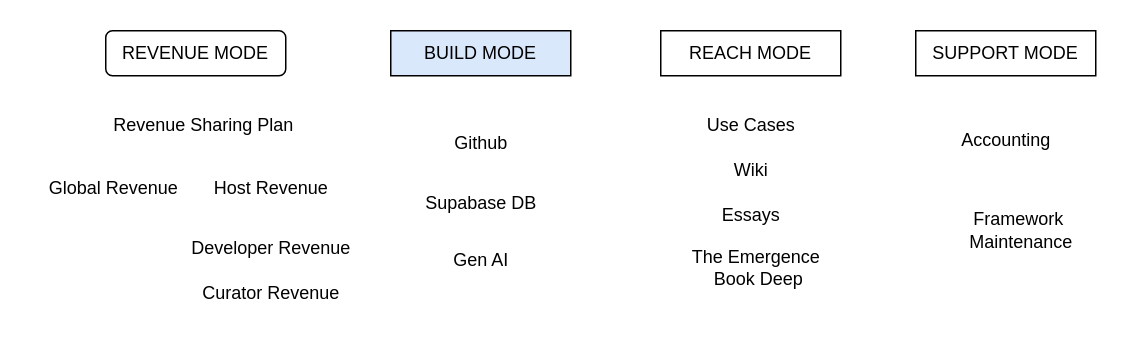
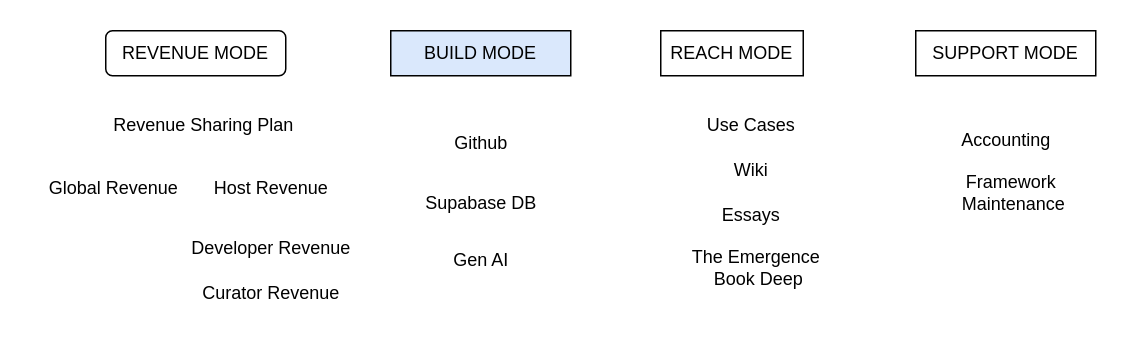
  <mxCell id="0" />
  <mxCell id="1" parent="0" />
  <mxCell id="2" value="Global Revenue" style="text;html=1;align=center;verticalAlign=middle;resizable=0;points=[];autosize=1;strokeColor=none;fillColor=none;" parent="1" vertex="1"><mxGeometry x="20" y="110" width="110" height="30" as="geometry" /></mxCell>
  <mxCell id="3" value="Host Revenue" style="text;html=1;align=center;verticalAlign=middle;resizable=0;points=[];autosize=1;strokeColor=none;fillColor=none;" parent="1" vertex="1"><mxGeometry x="130" y="110" width="100" height="30" as="geometry" /></mxCell>
  <mxCell id="4" value="Curator Revenue" style="text;html=1;align=center;verticalAlign=middle;resizable=0;points=[];autosize=1;strokeColor=none;fillColor=none;" parent="1" vertex="1"><mxGeometry x="125" y="180" width="110" height="30" as="geometry" /></mxCell>
  <mxCell id="5" value="Developer Revenue" style="text;html=1;align=center;verticalAlign=middle;resizable=0;points=[];autosize=1;strokeColor=none;fillColor=none;" parent="1" vertex="1"><mxGeometry x="115" y="150" width="130" height="30" as="geometry" /></mxCell>
  <mxCell id="6" value="Wiki" style="text;html=1;align=center;verticalAlign=middle;resizable=0;points=[];autosize=1;strokeColor=none;fillColor=none;" parent="1" vertex="1"><mxGeometry x="475" y="98" width="50" height="30" as="geometry" /></mxCell>
  <mxCell id="7" value="Github" style="text;html=1;align=center;verticalAlign=middle;resizable=0;points=[];autosize=1;strokeColor=none;fillColor=none;" parent="1" vertex="1"><mxGeometry x="290" y="80" width="60" height="30" as="geometry" /></mxCell>
  <mxCell id="8" value="Supabase DB" style="text;html=1;align=center;verticalAlign=middle;resizable=0;points=[];autosize=1;strokeColor=none;fillColor=none;" parent="1" vertex="1"><mxGeometry x="270" y="120" width="100" height="30" as="geometry" /></mxCell>
  <mxCell id="9" value="Use Cases" style="text;html=1;align=center;verticalAlign=middle;resizable=0;points=[];autosize=1;strokeColor=none;fillColor=none;" parent="1" vertex="1"><mxGeometry x="460" y="68" width="80" height="30" as="geometry" /></mxCell>
  <mxCell id="10" value="Essays" style="text;html=1;align=center;verticalAlign=middle;resizable=0;points=[];autosize=1;strokeColor=none;fillColor=none;" parent="1" vertex="1"><mxGeometry x="470" y="128" width="60" height="30" as="geometry" /></mxCell>
  <mxCell id="11" value="Revenue Sharing Plan" style="text;html=1;align=center;verticalAlign=middle;resizable=0;points=[];autosize=1;strokeColor=none;fillColor=none;" parent="1" vertex="1"><mxGeometry x="65" y="68" width="140" height="30" as="geometry" /></mxCell>
  <mxCell id="12" value="REVENUE MODE" style="whiteSpace=wrap;html=1;rounded=1;" parent="1" vertex="1"><mxGeometry x="70" y="20" width="120" height="30" as="geometry" /></mxCell>
  <mxCell id="13" value="BUILD MODE" style="rounded=0;whiteSpace=wrap;html=1;fillColor=#dae8fc;" parent="1" vertex="1"><mxGeometry x="260" y="20" width="120" height="30" as="geometry" /></mxCell>
- <mxCell id="14" value="REACH MODE" style="rounded=0;whiteSpace=wrap;html=1;" parent="1" vertex="1"><mxGeometry x="440" y="20" width="120" height="30" as="geometry" /></mxCell>
+ <mxCell id="14" value="REACH MODE" style="rounded=0;whiteSpace=wrap;html=1;" parent="1" vertex="1"><mxGeometry x="440" y="20" width="95" height="30" as="geometry" /></mxCell>
  <mxCell id="15" value="SUPPORT MODE" style="rounded=0;whiteSpace=wrap;html=1;" parent="1" vertex="1"><mxGeometry x="610" y="20" width="120" height="30" as="geometry" /></mxCell>
  <mxCell id="16" value="The Emergence&amp;nbsp;&lt;div&gt;Book Deep&lt;/div&gt;" style="text;html=1;align=center;verticalAlign=middle;resizable=0;points=[];autosize=1;strokeColor=none;fillColor=none;" parent="1" vertex="1"><mxGeometry x="450" y="158" width="110" height="40" as="geometry" /></mxCell>
  <mxCell id="17" value="Gen AI" style="text;html=1;align=center;verticalAlign=middle;resizable=0;points=[];autosize=1;strokeColor=none;fillColor=none;" parent="1" vertex="1"><mxGeometry x="290" y="158" width="60" height="30" as="geometry" /></mxCell>
  <mxCell id="18" value="Accounting" style="text;html=1;align=center;verticalAlign=middle;resizable=0;points=[];autosize=1;strokeColor=none;fillColor=none;" parent="1" vertex="1"><mxGeometry x="630" y="78" width="80" height="30" as="geometry" /></mxCell>
- <mxCell id="19" value="Framework&amp;nbsp;&lt;div&gt;Maintenance&lt;/div&gt;" style="text;html=1;align=center;verticalAlign=middle;resizable=0;points=[];autosize=1;strokeColor=none;fillColor=none;" parent="1" vertex="1"><mxGeometry x="635" y="133" width="90" height="40" as="geometry" /></mxCell>
+ <mxCell id="19" value="Framework&amp;nbsp;&lt;div&gt;Maintenance&lt;/div&gt;" style="text;html=1;align=center;verticalAlign=middle;resizable=0;points=[];autosize=1;strokeColor=none;fillColor=none;" parent="1" vertex="1"><mxGeometry x="630" y="108" width="90" height="40" as="geometry" /></mxCell>
